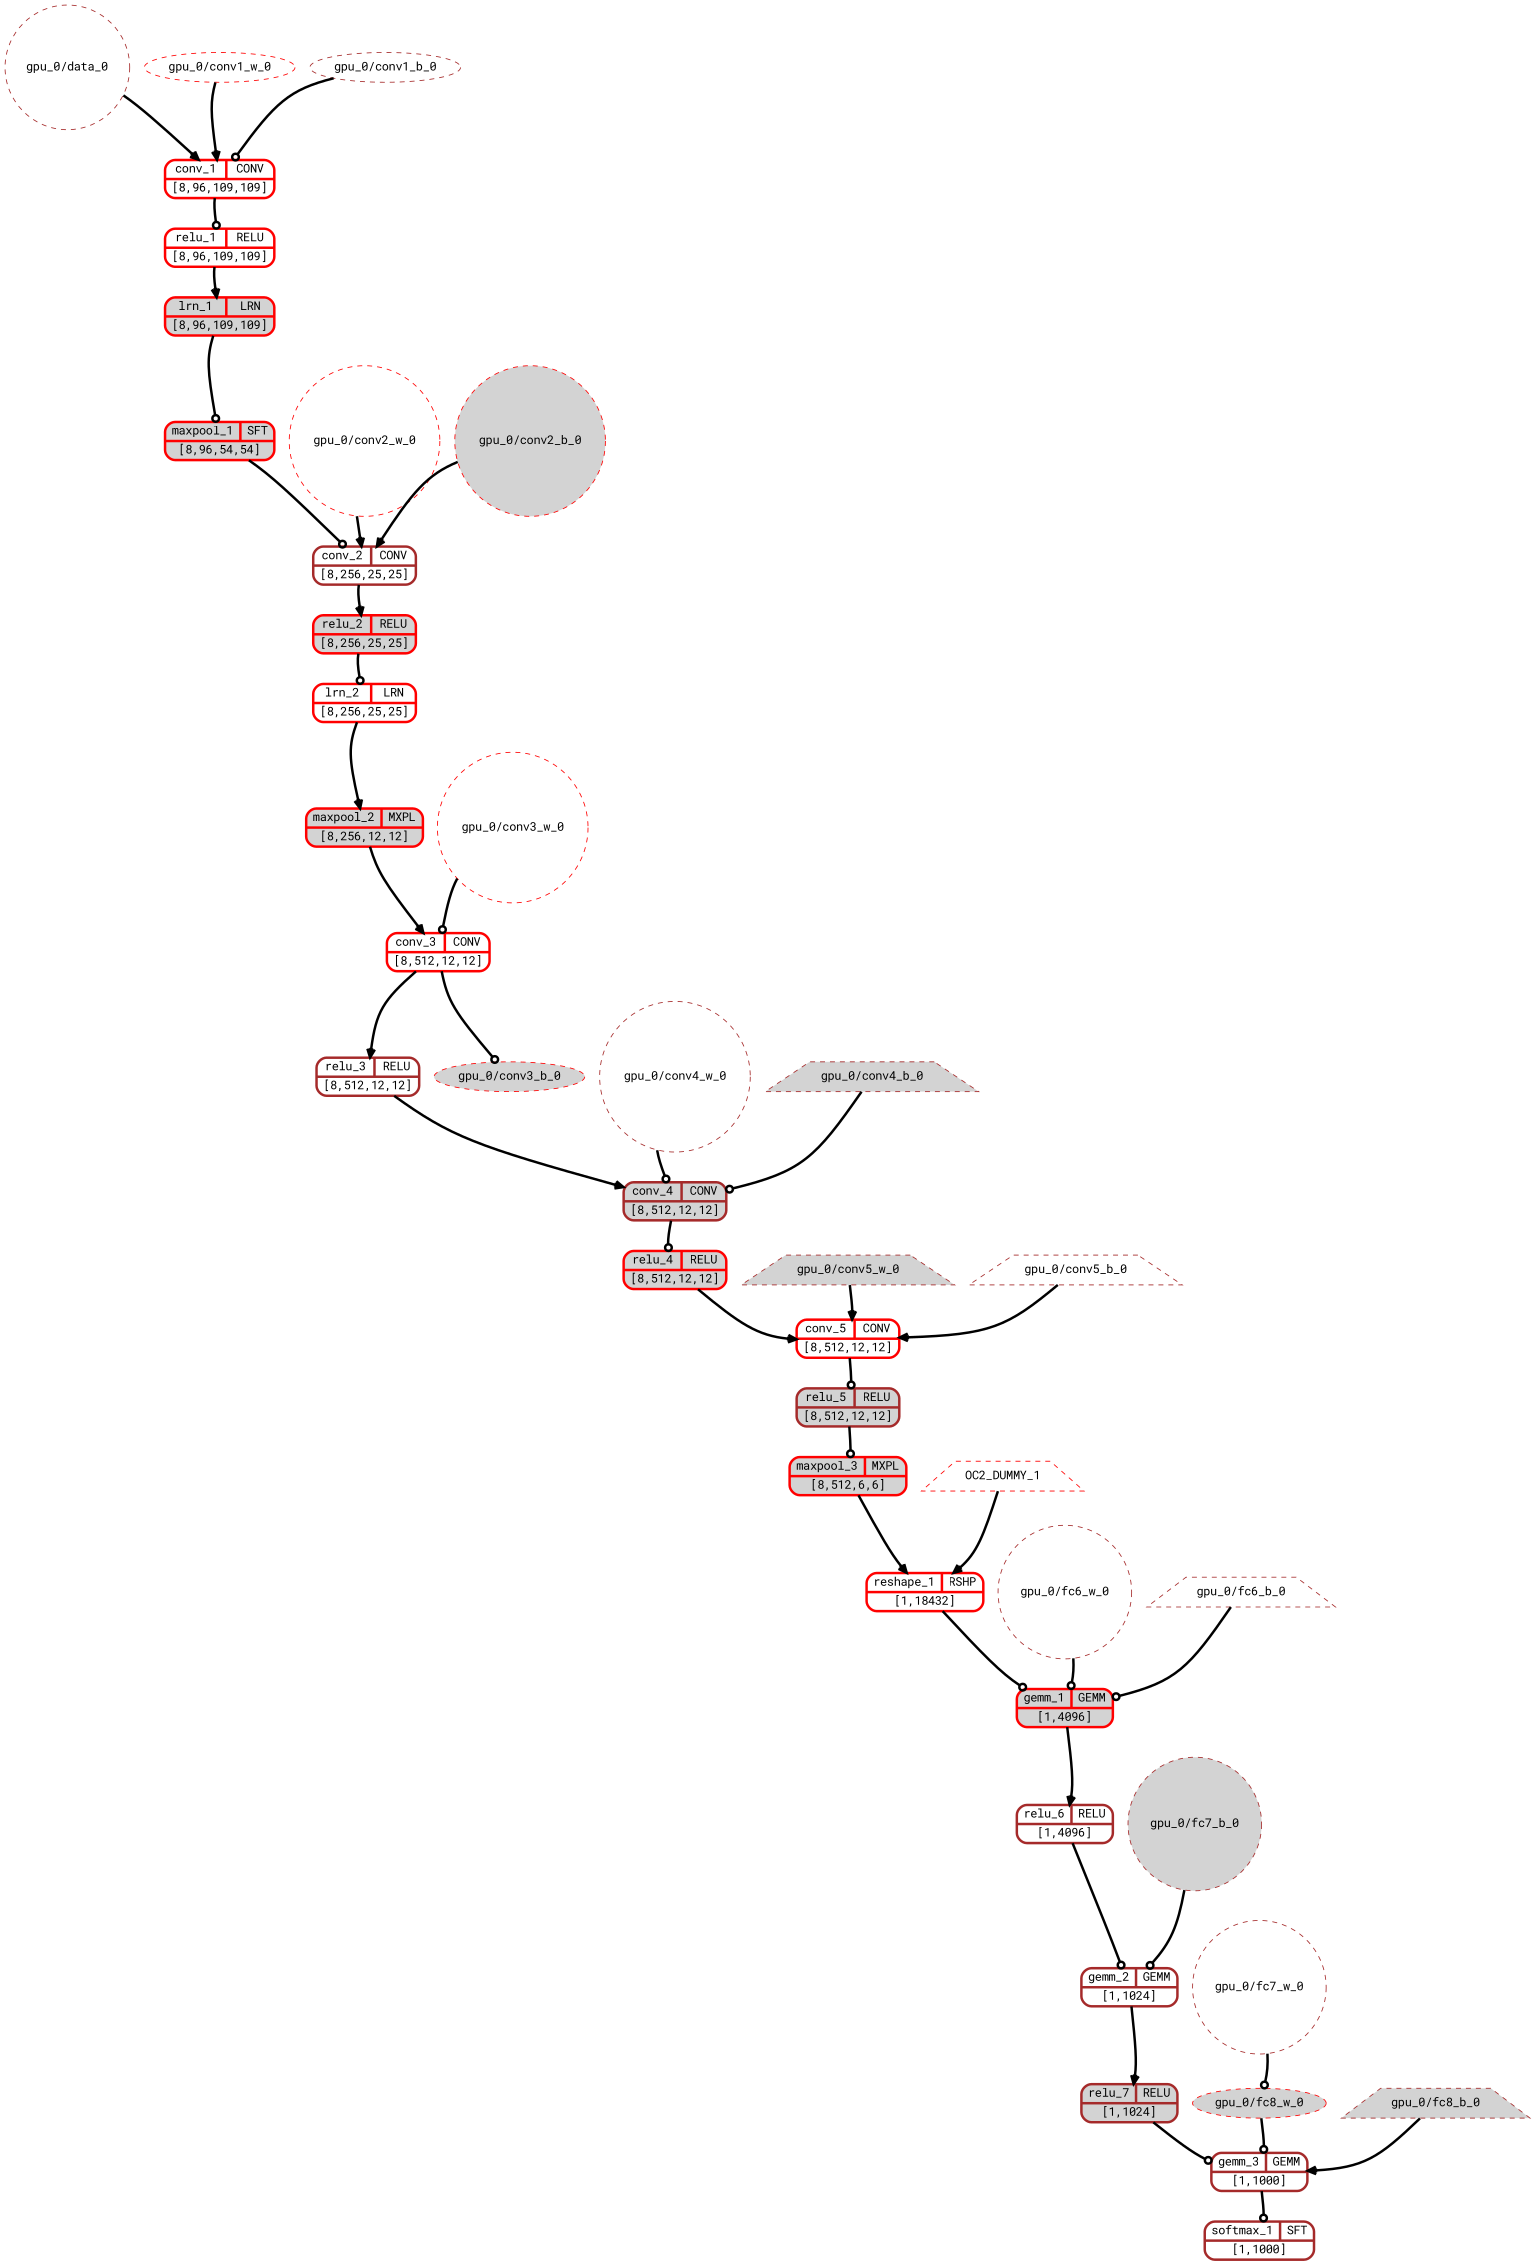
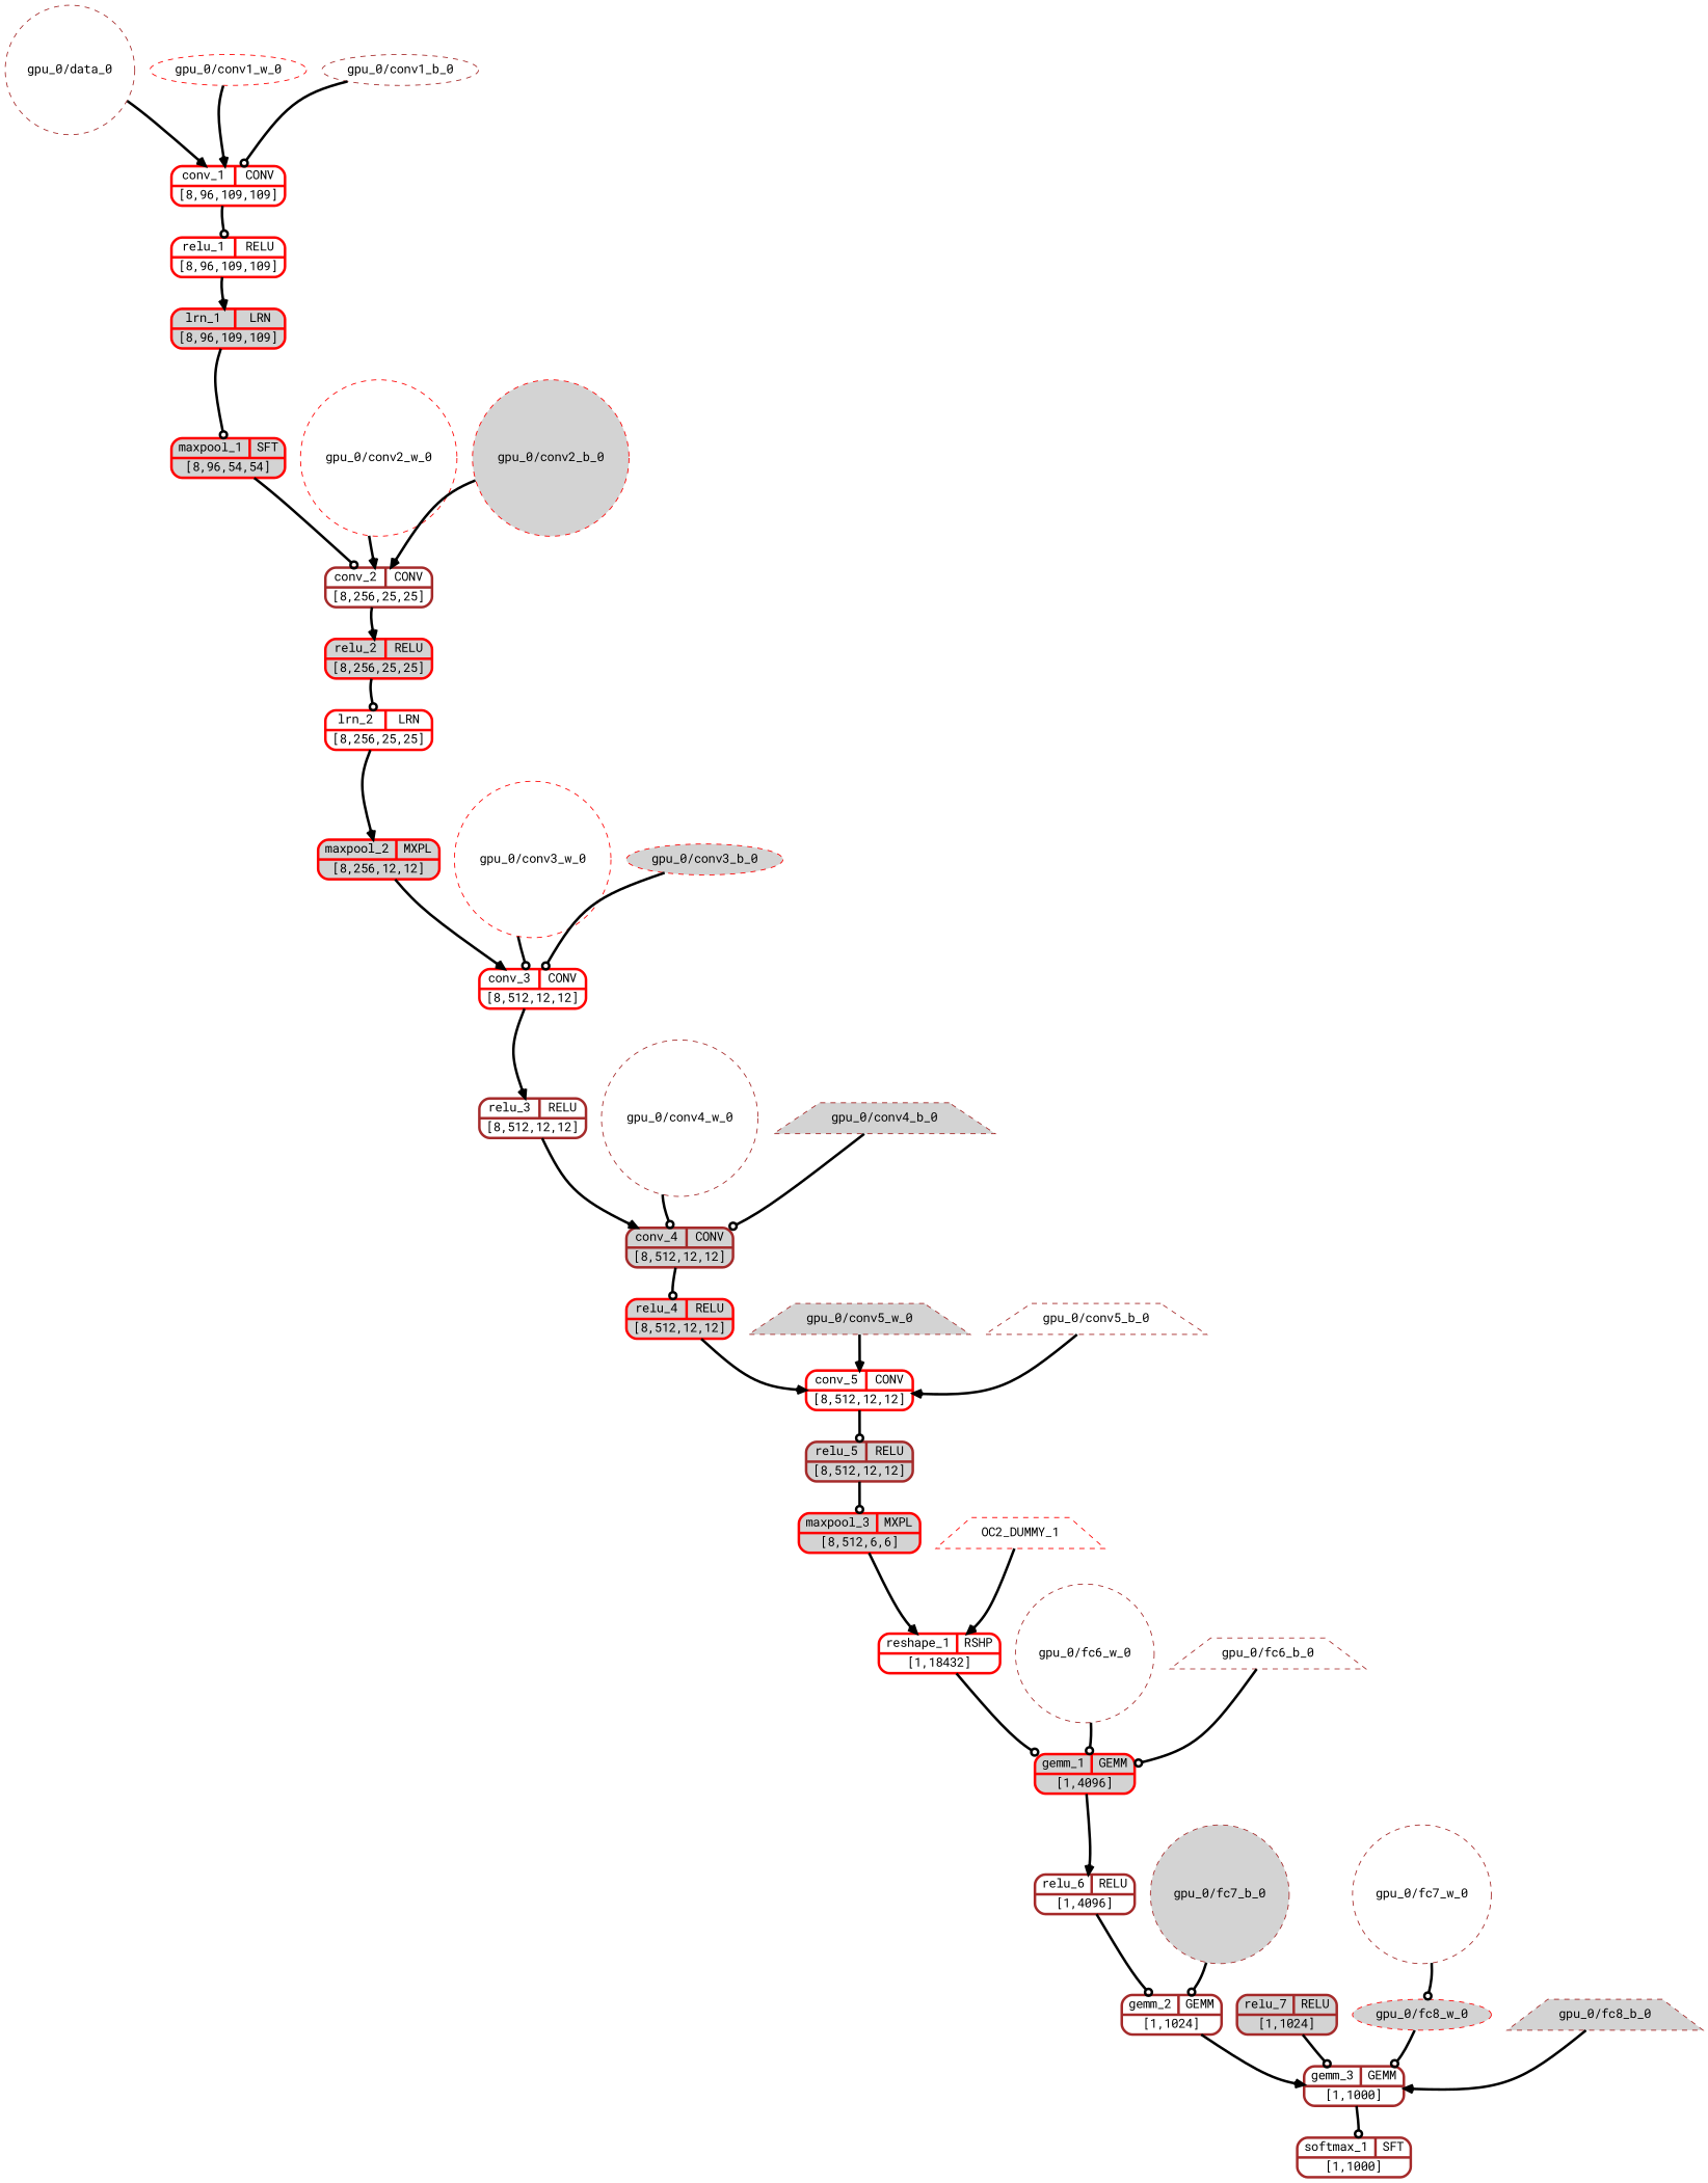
  strict digraph {
    fontname="Roboto Mono"
    overlap_shrink=true
    rankdir=TB
    splines=curved
    node [color=brown fillcolor=white fontname="Roboto Mono" shape=Mrecord style=filled type=constant_input fontcolor="#000000" penwidth=3]
    edge [arrowhead=odot fontname="Roboto Mono" penwidth=3]
    n1 [label="gpu_0/data_0" shape=circle style="filled,dashed" fontcolor="" penwidth=""]
    n2 [color=red inputs="gpu_0/data_0;gpu_0/conv1_w_0;gpu_0/conv1_b_0" label="{ {conv_1  | CONV} | [8,96,109,109] }" outputs="gpu_0/conv1_1" type=Conv]
    n3 [color=red inputs="gpu_0/conv1_1" label="{ {relu_1  | RELU} | [8,96,109,109] }" outputs="gpu_0/conv1_2" type=Relu]
    n4 [color=red label="gpu_0/conv1_w_0" shape=ellipse style="filled,dashed" fontcolor="" penwidth=""]
    n5 [label="gpu_0/conv1_b_0" shape=ellipse style="filled,dashed" fontcolor="" penwidth=""]
    n6 [color=red fillcolor=lightgrey inputs="gpu_0/conv1_2" label="{ {lrn_1  | LRN} | [8,96,109,109] }" outputs="gpu_0/norm1_1" type=LRN]
    n7 [color=red fillcolor=lightgrey inputs="gpu_0/norm1_1" label="{ {maxpool_1  | SFT} | [8,96,54,54] }" outputs="gpu_0/pool1_1" type=MaxPool]
    n8 [inputs="gpu_0/pool1_1;gpu_0/conv2_w_0;gpu_0/conv2_b_0" label="{ {conv_2  | CONV} | [8,256,25,25] }" outputs="gpu_0/conv2_1" type=Conv]
    n9 [color=red fillcolor=lightgrey inputs="gpu_0/conv2_1" label="{ {relu_2  | RELU} | [8,256,25,25] }" outputs="gpu_0/conv2_2" type=Relu]
    n10 [color=red label="gpu_0/conv2_w_0" shape=circle style="filled,dashed" fontcolor="" penwidth=""]
    n11 [color=red fillcolor=lightgrey label="gpu_0/conv2_b_0" shape=circle style="filled,dashed" fontcolor="" penwidth=""]
    n12 [color=red inputs="gpu_0/conv2_2" label="{ {lrn_2  | LRN} | [8,256,25,25] }" outputs="gpu_0/norm2_1" type=LRN]
    n13 [color=red fillcolor=lightgrey inputs="gpu_0/norm2_1" label="{ {maxpool_2  | MXPL} | [8,256,12,12] }" outputs="gpu_0/pool2_1" type=MaxPool]
    n14 [color=red inputs="gpu_0/pool2_1;gpu_0/conv3_w_0;gpu_0/conv3_b_0" label="{ {conv_3  | CONV} | [8,512,12,12] }" outputs="gpu_0/conv3_1" type=Conv]
    n15 [inputs="gpu_0/conv3_1" label="{ {relu_3  | RELU} | [8,512,12,12] }" outputs="gpu_0/conv3_2" type=Relu]
    n16 [color=red label="gpu_0/conv3_w_0" shape=circle style="filled,dashed" fontcolor="" penwidth=""]
    n17 [color=red fillcolor=lightgrey label="gpu_0/conv3_b_0" shape=ellipse style="filled,dashed" fontcolor="" penwidth=""]
    n18 [fillcolor=lightgrey inputs="gpu_0/conv3_2;gpu_0/conv4_w_0;gpu_0/conv4_b_0" label="{ {conv_4  | CONV} | [8,512,12,12] }" outputs="gpu_0/conv4_1" type=Conv]
    n19 [color=red fillcolor=lightgrey inputs="gpu_0/conv4_1" label="{ {relu_4  | RELU} | [8,512,12,12] }" outputs="gpu_0/conv4_2" type=Relu]
    n20 [label="gpu_0/conv4_w_0" shape=circle style="filled,dashed" fontcolor="" penwidth=""]
    n21 [fillcolor=lightgrey label="gpu_0/conv4_b_0" shape=trapezium style="filled,dashed" fontcolor="" penwidth=""]
    n22 [color=red inputs="gpu_0/conv4_2;gpu_0/conv5_w_0;gpu_0/conv5_b_0" label="{ {conv_5  | CONV} | [8,512,12,12] }" outputs="gpu_0/conv5_1" type=Conv]
    n23 [fillcolor=lightgrey inputs="gpu_0/conv5_1" label="{ {relu_5  | RELU} | [8,512,12,12] }" outputs="gpu_0/conv5_2" type=Relu]
    n24 [fillcolor=lightgrey label="gpu_0/conv5_w_0" shape=trapezium style="filled,dashed" fontcolor="" penwidth=""]
    n25 [label="gpu_0/conv5_b_0" shape=trapezium style="filled,dashed" fontcolor="" penwidth=""]
    n26 [color=red fillcolor=lightgrey inputs="gpu_0/conv5_2" label="{ {maxpool_3  | MXPL} | [8,512,6,6] }" outputs="gpu_0/pool5_1" type=MaxPool]
    n27 [color=red inputs="gpu_0/pool5_1;OC2_DUMMY_1" label="{ {reshape_1  | RSHP} | [1,18432] }" outputs=OC2_DUMMY_0 type=Reshape]
    n28 [color=red fillcolor=lightgrey inputs="OC2_DUMMY_0;gpu_0/fc6_w_0;gpu_0/fc6_b_0" label="{ {gemm_1  | GEMM} | [1,4096] }" outputs="gpu_0/fc6_1" type=Gemm]
    n29 [color=red label=OC2_DUMMY_1 shape=trapezium style="filled,dashed" fontcolor="" penwidth=""]
    n30 [inputs="gpu_0/fc6_1" label="{ {relu_6  | RELU} | [1,4096] }" outputs="gpu_0/fc6_2" type=Relu]
    n31 [label="gpu_0/fc6_w_0" shape=circle style="filled,dashed" fontcolor="" penwidth=""]
    n32 [label="gpu_0/fc6_b_0" shape=trapezium style="filled,dashed" fontcolor="" penwidth=""]
    n33 [inputs="gpu_0/fc6_2;gpu_0/fc7_w_0;gpu_0/fc7_b_0" label="{ {gemm_2  | GEMM} | [1,1024] }" outputs="gpu_0/fc7_1" type=Gemm]
    n34 [fillcolor=lightgrey inputs="gpu_0/fc7_1" label="{ {relu_7  | RELU} | [1,1024] }" outputs="gpu_0/fc7_2" type=Relu]
    n35 [label="gpu_0/fc7_w_0" shape=circle style="filled,dashed" fontcolor="" penwidth=""]
    n36 [color=red fillcolor=lightgrey label="gpu_0/fc8_w_0" shape=ellipse style="filled,dashed" fontcolor="" penwidth=""]
    n37 [fillcolor=lightgrey label="gpu_0/fc7_b_0" shape=circle style="filled,dashed" fontcolor="" penwidth=""]
    n38 [inputs="gpu_0/fc7_2;gpu_0/fc8_w_0;gpu_0/fc8_b_0" label="{ {gemm_3  | GEMM} | [1,1000] }" outputs="gpu_0/pred_1" type=Gemm]
    n39 [inputs="gpu_0/pred_1" label="{ {softmax_1  | SFT} | [1,1000] }" outputs="gpu_0/softmax_1" type=Softmax]
    n40 [fillcolor=lightgrey label="gpu_0/fc8_b_0" shape=trapezium style="filled,dashed" fontcolor="" penwidth=""]
    n1 -> n2 [arrowhead=vee]
    n2 -> n3
    n3 -> n6 [arrowhead=vee]
    n4 -> n2 [arrowhead=vee]
    n5 -> n2
    n6 -> n7
    n7 -> n8
    n8 -> n9 [arrowhead=vee]
    n9 -> n12
    n10 -> n8 [arrowhead=vee]
    n11 -> n8 [arrowhead=vee]
    n12 -> n13 [arrowhead=vee]
    n13 -> n14 [arrowhead=vee]
    n14 -> n15 [arrowhead=vee]
    n15 -> n18 [arrowhead=vee]
    n16 -> n14
-   n14 -> n17
+   n17 -> n14
    n18 -> n19
    n19 -> n22 [arrowhead=vee]
    n20 -> n18
    n21 -> n18
    n22 -> n23
    n23 -> n26
    n24 -> n22 [arrowhead=vee]
    n25 -> n22 [arrowhead=vee]
    n26 -> n27 [arrowhead=vee]
    n27 -> n28
    n28 -> n30 [arrowhead=vee]
    n29 -> n27 [arrowhead=vee]
    n30 -> n33
    n31 -> n28
    n32 -> n28
-   n33 -> n34 [arrowhead=vee]
+   n33 -> n38 [arrowhead=vee]
    n34 -> n38
    n35 -> n36
    n36 -> n38
    n37 -> n33
    n38 -> n39
    n40 -> n38 [arrowhead=vee]
  }
